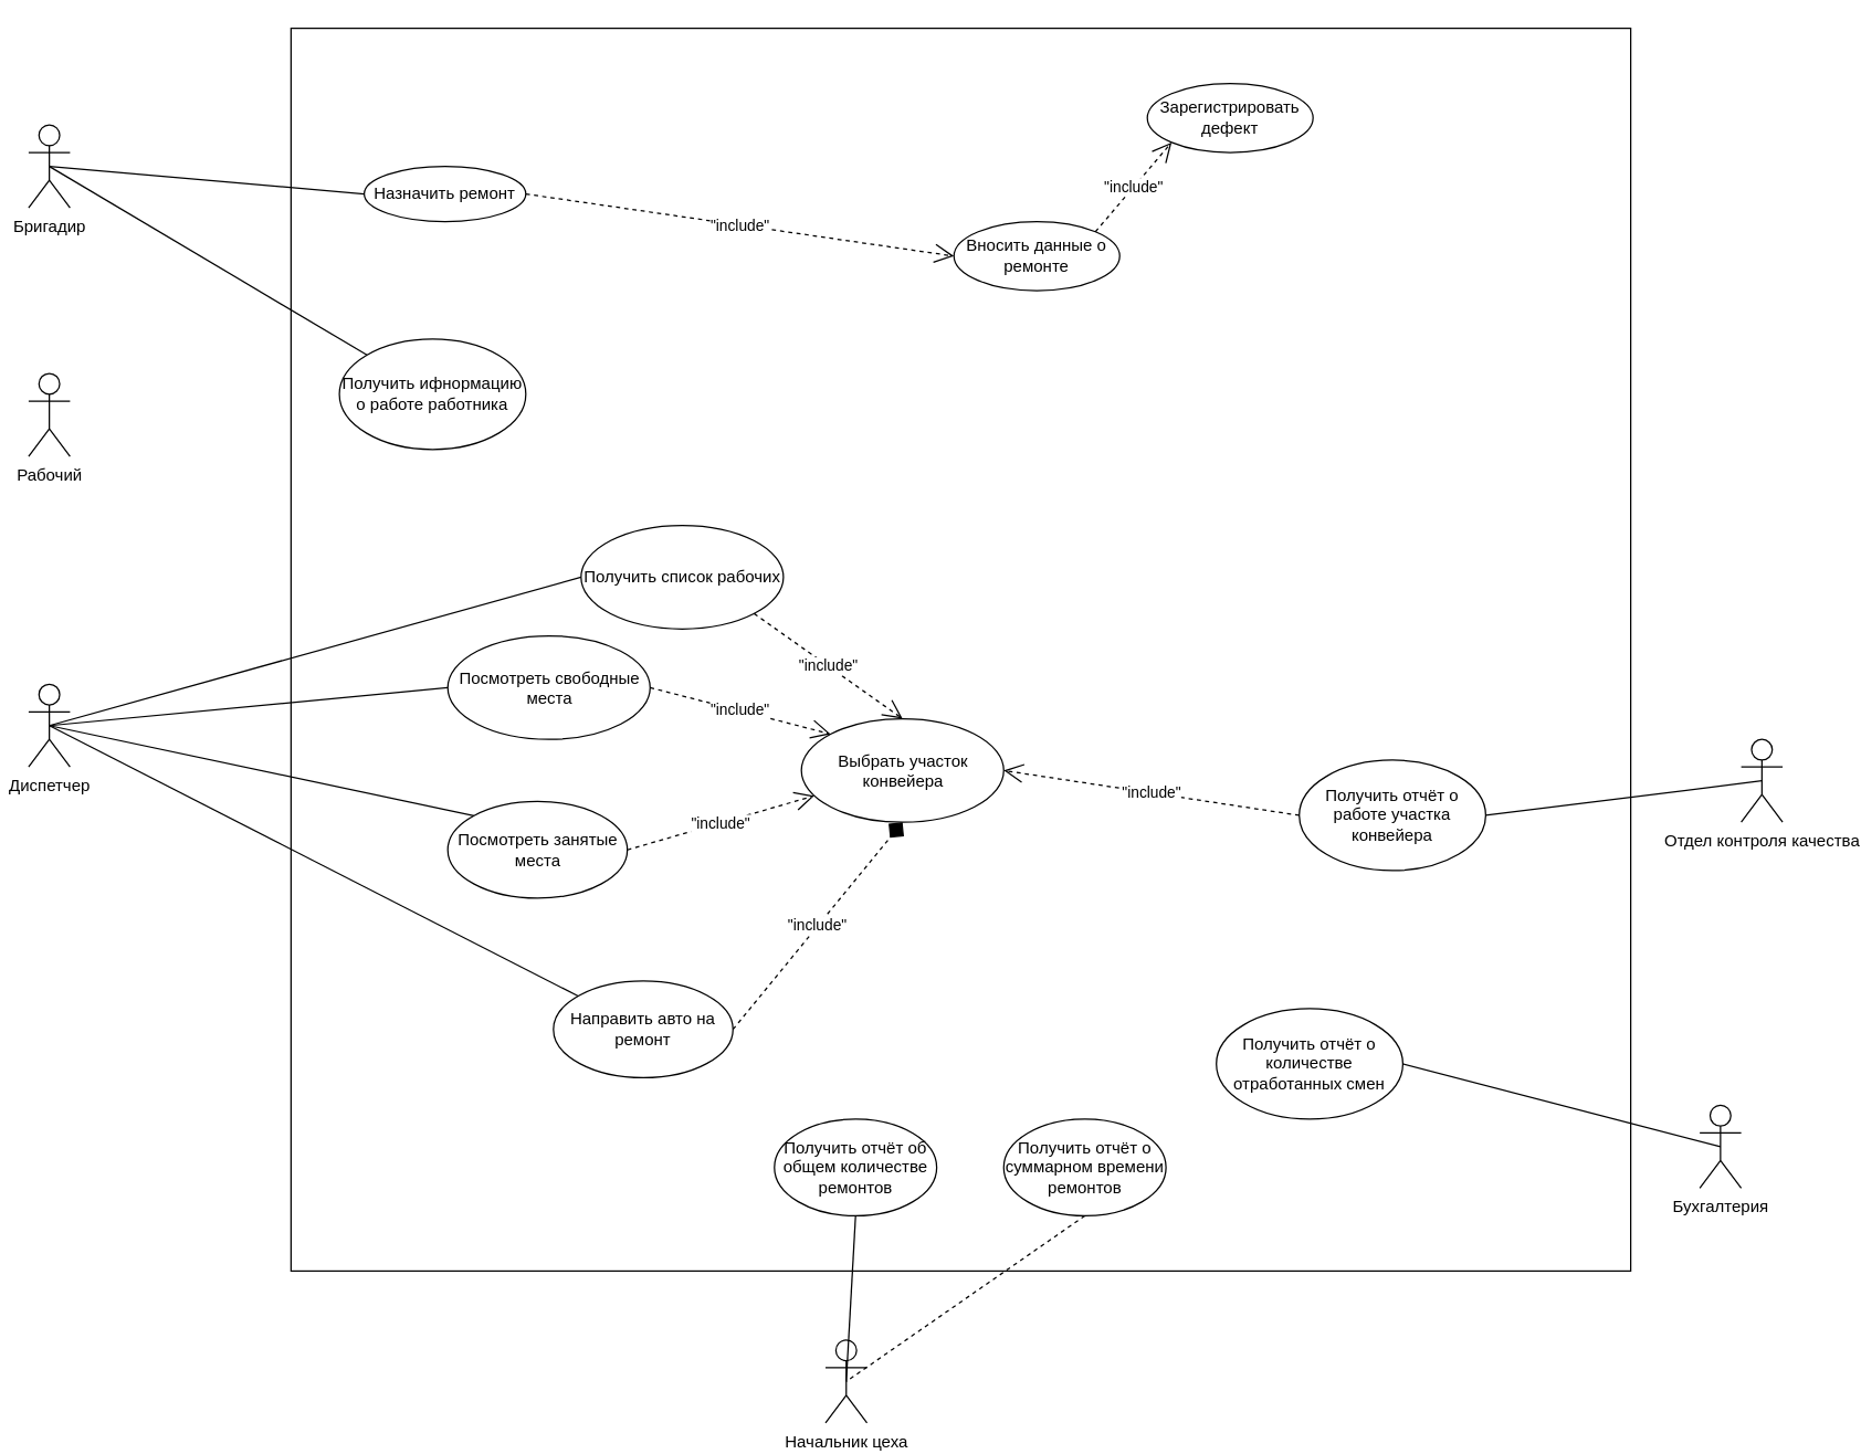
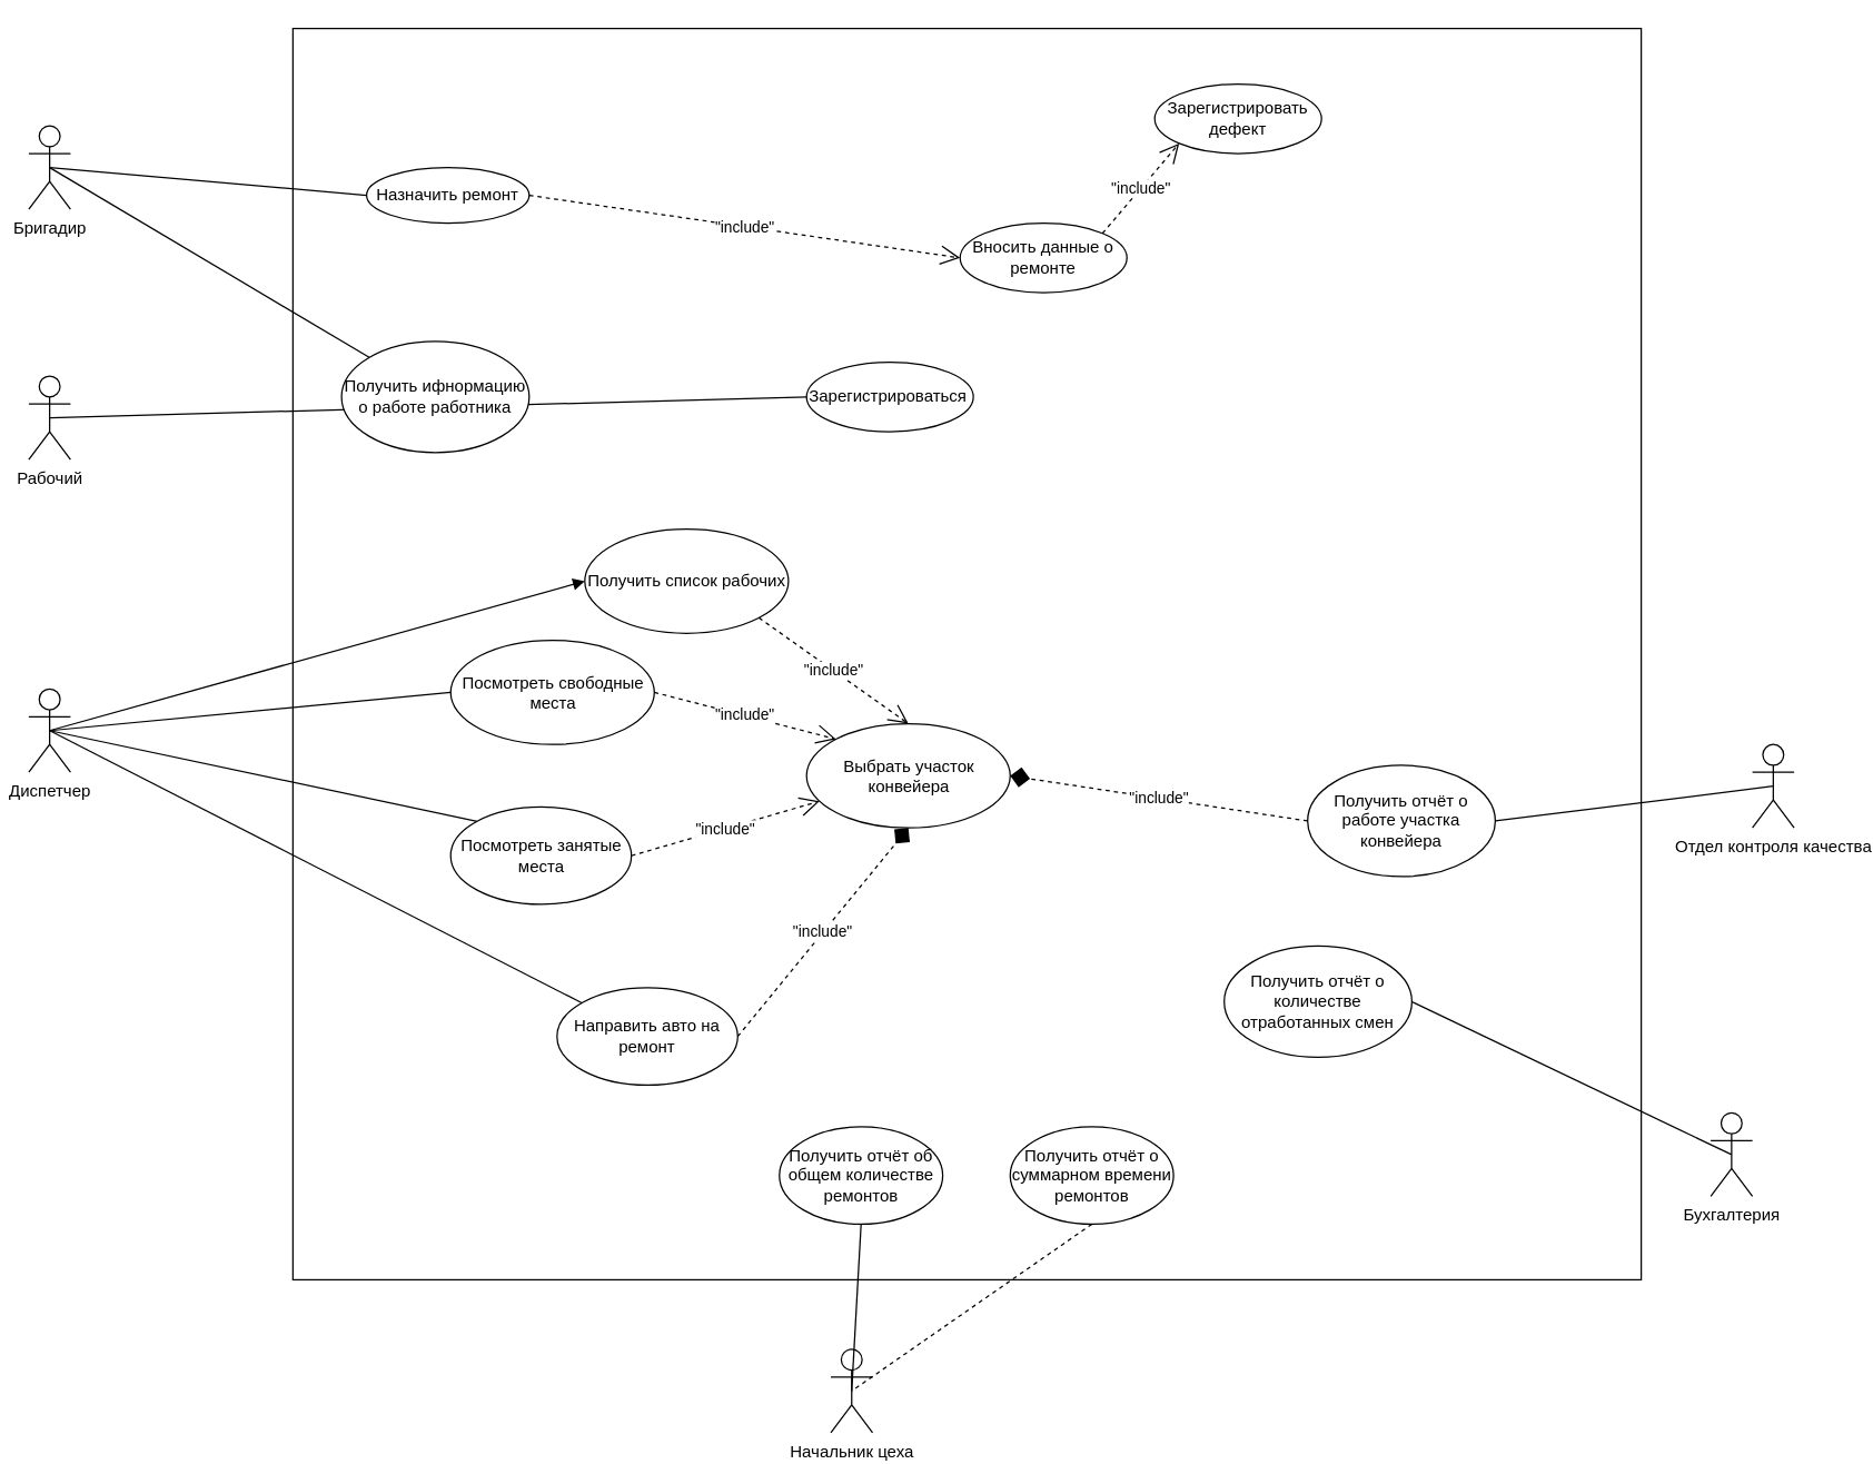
  <mxCell id="0" />
  <mxCell id="1" parent="0" />
  <mxCell id="2" value="" style="rounded=0;whiteSpace=wrap;html=1;" parent="1" vertex="1"><mxGeometry x="210" y="20" width="970" height="900" as="geometry" /></mxCell>
  <mxCell id="3" value="Бригадир" style="shape=umlActor;verticalLabelPosition=bottom;labelBackgroundColor=#ffffff;verticalAlign=top;html=1;" parent="1" vertex="1"><mxGeometry x="20" y="90" width="30" height="60" as="geometry" /></mxCell>
  <mxCell id="4" value="Назначить ремонт" style="ellipse;whiteSpace=wrap;html=1;" parent="1" vertex="1"><mxGeometry x="263" y="120" width="117" height="40" as="geometry" /></mxCell>
  <mxCell id="5" value="" style="endArrow=none;html=1;exitX=0.5;exitY=0.5;exitDx=0;exitDy=0;exitPerimeter=0;entryX=0;entryY=0.5;entryDx=0;entryDy=0;" parent="1" source="3" target="4" edge="1"><mxGeometry width="50" height="50" relative="1" as="geometry"><mxPoint x="240" y="250" as="sourcePoint" /><mxPoint x="290" y="200" as="targetPoint" /></mxGeometry></mxCell>
  <mxCell id="6" value="Рабочий" style="shape=umlActor;verticalLabelPosition=bottom;labelBackgroundColor=#ffffff;verticalAlign=top;html=1;" parent="1" vertex="1"><mxGeometry x="20" y="270" width="30" height="60" as="geometry" /></mxCell>
+ <mxCell id="7" value="Зарегистрироваться&amp;nbsp;" style="ellipse;whiteSpace=wrap;html=1;" parent="1" vertex="1"><mxGeometry x="579.53" y="260" width="120" height="50" as="geometry" /></mxCell>
+ <mxCell id="8" value="" style="endArrow=none;html=1;exitX=0.5;exitY=0.5;exitDx=0;exitDy=0;exitPerimeter=0;entryX=0;entryY=0.5;entryDx=0;entryDy=0;" parent="1" source="6" target="7" edge="1"><mxGeometry width="50" height="50" relative="1" as="geometry"><mxPoint x="120" y="440" as="sourcePoint" /><mxPoint x="170" y="390" as="targetPoint" /></mxGeometry></mxCell>
  <mxCell id="9" value="Диспетчер" style="shape=umlActor;verticalLabelPosition=bottom;labelBackgroundColor=#ffffff;verticalAlign=top;html=1;" parent="1" vertex="1"><mxGeometry x="20" y="495" width="30" height="60" as="geometry" /></mxCell>
  <mxCell id="10" value="" style="endArrow=none;html=1;exitX=0.5;exitY=0.5;exitDx=0;exitDy=0;exitPerimeter=0;entryX=0;entryY=0.5;entryDx=0;entryDy=0;" parent="1" source="9" target="11" edge="1"><mxGeometry width="50" height="50" relative="1" as="geometry"><mxPoint x="110" y="510" as="sourcePoint" /><mxPoint x="150" y="480" as="targetPoint" /></mxGeometry></mxCell>
  <mxCell id="11" value="Посмотреть свободные места" style="ellipse;whiteSpace=wrap;html=1;" parent="1" vertex="1"><mxGeometry x="323.5" y="460" width="146.5" height="75" as="geometry" /></mxCell>
  <mxCell id="12" value="Посмотреть занятые места" style="ellipse;whiteSpace=wrap;html=1;" parent="1" vertex="1"><mxGeometry x="323.5" y="580" width="130" height="70" as="geometry" /></mxCell>
  <mxCell id="13" value="Выбрать участок конвейера" style="ellipse;whiteSpace=wrap;html=1;" parent="1" vertex="1"><mxGeometry x="579.53" y="520" width="146.5" height="75" as="geometry" /></mxCell>
  <mxCell id="14" value="&quot;include&quot;" style="endArrow=open;endSize=12;dashed=1;html=1;exitX=1;exitY=0.5;exitDx=0;exitDy=0;entryX=0;entryY=0;entryDx=0;entryDy=0;" parent="1" source="11" target="13" edge="1"><mxGeometry width="160" relative="1" as="geometry"><mxPoint x="447" y="370" as="sourcePoint" /><mxPoint x="514" y="420" as="targetPoint" /></mxGeometry></mxCell>
  <mxCell id="15" value="&quot;include&quot;" style="endArrow=open;endSize=12;dashed=1;html=1;exitX=1;exitY=0.5;exitDx=0;exitDy=0;" parent="1" source="12" target="13" edge="1"><mxGeometry width="160" relative="1" as="geometry"><mxPoint x="447" y="560" as="sourcePoint" /><mxPoint x="608.196" y="608.616" as="targetPoint" /></mxGeometry></mxCell>
  <mxCell id="16" value="" style="endArrow=none;html=1;exitX=0.5;exitY=0.5;exitDx=0;exitDy=0;exitPerimeter=0;entryX=0;entryY=0;entryDx=0;entryDy=0;" parent="1" source="9" target="12" edge="1"><mxGeometry width="50" height="50" relative="1" as="geometry"><mxPoint x="50" y="450" as="sourcePoint" /><mxPoint x="318.5" y="452.5" as="targetPoint" /></mxGeometry></mxCell>
  <mxCell id="17" value="Получить список рабочих" style="ellipse;whiteSpace=wrap;html=1;" parent="1" vertex="1"><mxGeometry x="420" y="380" width="146.5" height="75" as="geometry" /></mxCell>
- <mxCell id="18" value="" style="endArrow=none;html=1;exitX=0.5;exitY=0.5;exitDx=0;exitDy=0;exitPerimeter=0;entryX=0;entryY=0.5;entryDx=0;entryDy=0;" parent="1" source="9" target="17" edge="1"><mxGeometry width="50" height="50" relative="1" as="geometry"><mxPoint x="70" y="469.41" as="sourcePoint" /><mxPoint x="335.5" y="469.41" as="targetPoint" /></mxGeometry></mxCell>
+ <mxCell id="18" value="" style="endArrow=block;html=1;exitX=0.5;exitY=0.5;exitDx=0;exitDy=0;exitPerimeter=0;entryX=0;entryY=0.5;entryDx=0;entryDy=0;" parent="1" source="9" target="17" edge="1"><mxGeometry width="50" height="50" relative="1" as="geometry"><mxPoint x="70" y="469.41" as="sourcePoint" /><mxPoint x="335.5" y="469.41" as="targetPoint" /></mxGeometry></mxCell>
  <mxCell id="19" value="&quot;include&quot;" style="endArrow=open;endSize=12;dashed=1;html=1;exitX=1;exitY=1;exitDx=0;exitDy=0;entryX=0.5;entryY=0;entryDx=0;entryDy=0;" parent="1" source="17" target="13" edge="1"><mxGeometry width="160" relative="1" as="geometry"><mxPoint x="610" y="439.31" as="sourcePoint" /><mxPoint x="745.227" y="400.002" as="targetPoint" /></mxGeometry></mxCell>
  <mxCell id="20" value="Направить авто на ремонт" style="ellipse;whiteSpace=wrap;html=1;" parent="1" vertex="1"><mxGeometry x="400" y="710" width="130" height="70" as="geometry" /></mxCell>
  <mxCell id="21" value="&quot;include&quot;" style="endArrow=diamond;endSize=12;dashed=1;html=1;exitX=1;exitY=0.5;exitDx=0;exitDy=0;entryX=0.5;entryY=1;entryDx=0;entryDy=0;" parent="1" source="20" target="13" edge="1"><mxGeometry width="160" relative="1" as="geometry"><mxPoint x="480" y="689.31" as="sourcePoint" /><mxPoint x="615.227" y="650.002" as="targetPoint" /></mxGeometry></mxCell>
  <mxCell id="22" value="" style="endArrow=none;html=1;exitX=0.5;exitY=0.5;exitDx=0;exitDy=0;exitPerimeter=0;" parent="1" source="9" target="20" edge="1"><mxGeometry width="50" height="50" relative="1" as="geometry"><mxPoint x="50" y="740" as="sourcePoint" /><mxPoint x="100" y="690" as="targetPoint" /></mxGeometry></mxCell>
  <mxCell id="23" value="Отдел контроля качества" style="shape=umlActor;verticalLabelPosition=bottom;labelBackgroundColor=#ffffff;verticalAlign=top;html=1;" parent="1" vertex="1"><mxGeometry x="1260" y="535" width="30" height="60" as="geometry" /></mxCell>
  <mxCell id="24" value="&quot;include&quot;" style="endArrow=open;endSize=12;dashed=1;html=1;exitX=1;exitY=0.5;exitDx=0;exitDy=0;entryX=0;entryY=0.5;entryDx=0;entryDy=0;" parent="1" source="4" target="25" edge="1"><mxGeometry width="160" relative="1" as="geometry"><mxPoint x="480" y="110" as="sourcePoint" /><mxPoint x="650" y="160" as="targetPoint" /></mxGeometry></mxCell>
  <mxCell id="25" value="Вносить данные о ремонте" style="ellipse;whiteSpace=wrap;html=1;" parent="1" vertex="1"><mxGeometry x="690" y="160" width="120" height="50" as="geometry" /></mxCell>
  <mxCell id="26" value="Зарегистрировать дефект" style="ellipse;whiteSpace=wrap;html=1;" parent="1" vertex="1"><mxGeometry x="830" y="60" width="120" height="50" as="geometry" /></mxCell>
  <mxCell id="27" value="&quot;include&quot;" style="endArrow=open;endSize=12;dashed=1;html=1;exitX=1;exitY=0;exitDx=0;exitDy=0;entryX=0;entryY=1;entryDx=0;entryDy=0;" parent="1" source="25" target="26" edge="1"><mxGeometry width="160" relative="1" as="geometry"><mxPoint x="830" y="149.5" as="sourcePoint" /><mxPoint x="1010" y="149.5" as="targetPoint" /></mxGeometry></mxCell>
  <mxCell id="28" value="Начальник цеха" style="shape=umlActor;verticalLabelPosition=bottom;labelBackgroundColor=#ffffff;verticalAlign=top;html=1;" parent="1" vertex="1"><mxGeometry x="597" y="970" width="30" height="60" as="geometry" /></mxCell>
  <mxCell id="29" value="Получить ифнормацию о работе работника" style="ellipse;whiteSpace=wrap;html=1;" parent="1" vertex="1"><mxGeometry x="245" y="245" width="135" height="80" as="geometry" /></mxCell>
  <mxCell id="30" value="" style="endArrow=none;html=1;exitX=0.5;exitY=0.5;exitDx=0;exitDy=0;exitPerimeter=0;entryX=0;entryY=0;entryDx=0;entryDy=0;" parent="1" source="3" target="29" edge="1"><mxGeometry width="50" height="50" relative="1" as="geometry"><mxPoint x="80" y="190" as="sourcePoint" /><mxPoint x="308" y="210" as="targetPoint" /></mxGeometry></mxCell>
  <mxCell id="31" value="Бухгалтерия" style="shape=umlActor;verticalLabelPosition=bottom;labelBackgroundColor=#ffffff;verticalAlign=top;html=1;" parent="1" vertex="1"><mxGeometry x="1230" y="800" width="30" height="60" as="geometry" /></mxCell>
- <mxCell id="32" value="Получить отчёт о количестве отработанных смен" style="ellipse;whiteSpace=wrap;html=1;" parent="1" vertex="1"><mxGeometry x="880" y="730" width="135" height="80" as="geometry" /></mxCell>
+ <mxCell id="32" value="Получить отчёт о количестве отработанных смен" style="ellipse;whiteSpace=wrap;html=1;" parent="1" vertex="1"><mxGeometry x="880" y="680" width="135" height="80" as="geometry" /></mxCell>
  <mxCell id="33" value="" style="endArrow=none;html=1;exitX=1;exitY=0.5;exitDx=0;exitDy=0;entryX=0.5;entryY=0.5;entryDx=0;entryDy=0;entryPerimeter=0;" parent="1" source="32" target="31" edge="1"><mxGeometry width="50" height="50" relative="1" as="geometry"><mxPoint x="1040" y="853.14" as="sourcePoint" /><mxPoint x="1422.734" y="1049.114" as="targetPoint" /></mxGeometry></mxCell>
  <mxCell id="34" value="Получить отчёт о работе участка конвейера" style="ellipse;whiteSpace=wrap;html=1;" parent="1" vertex="1"><mxGeometry x="940" y="550" width="135" height="80" as="geometry" /></mxCell>
  <mxCell id="35" value="" style="endArrow=none;html=1;exitX=1;exitY=0.5;exitDx=0;exitDy=0;entryX=0.5;entryY=0.5;entryDx=0;entryDy=0;entryPerimeter=0;" parent="1" source="34" target="23" edge="1"><mxGeometry width="50" height="50" relative="1" as="geometry"><mxPoint x="970" y="640" as="sourcePoint" /><mxPoint x="1200" y="700" as="targetPoint" /></mxGeometry></mxCell>
- <mxCell id="36" value="&quot;include&quot;" style="endArrow=open;endSize=12;dashed=1;html=1;exitX=0;exitY=0.5;exitDx=0;exitDy=0;entryX=1;entryY=0.5;entryDx=0;entryDy=0;" parent="1" source="34" target="13" edge="1"><mxGeometry width="160" relative="1" as="geometry"><mxPoint x="687.22" y="730" as="sourcePoint" /><mxPoint x="810" y="580" as="targetPoint" /></mxGeometry></mxCell>
+ <mxCell id="36" value="&quot;include&quot;" style="endArrow=diamond;endSize=12;dashed=1;html=1;exitX=0;exitY=0.5;exitDx=0;exitDy=0;entryX=1;entryY=0.5;entryDx=0;entryDy=0;" parent="1" source="34" target="13" edge="1"><mxGeometry width="160" relative="1" as="geometry"><mxPoint x="687.22" y="730" as="sourcePoint" /><mxPoint x="810" y="580" as="targetPoint" /></mxGeometry></mxCell>
  <mxCell id="37" value="Получить отчёт об общем количестве ремонтов" style="ellipse;whiteSpace=wrap;html=1;" parent="1" vertex="1"><mxGeometry x="560" y="810" width="117.5" height="70" as="geometry" /></mxCell>
  <mxCell id="38" value="" style="endArrow=none;html=1;exitX=0.5;exitY=1;exitDx=0;exitDy=0;entryX=0.5;entryY=0.5;entryDx=0;entryDy=0;entryPerimeter=0;" parent="1" source="37" target="28" edge="1"><mxGeometry width="50" height="50" relative="1" as="geometry"><mxPoint x="1085" y="600" as="sourcePoint" /><mxPoint x="1285" y="575" as="targetPoint" /></mxGeometry></mxCell>
  <mxCell id="39" value="Получить отчёт о суммарном времени ремонтов" style="ellipse;whiteSpace=wrap;html=1;" parent="1" vertex="1"><mxGeometry x="726.03" y="810" width="117.5" height="70" as="geometry" /></mxCell>
  <mxCell id="40" value="" style="endArrow=none;html=1;exitX=0.5;exitY=1;exitDx=0;exitDy=0;entryX=0.5;entryY=0.5;entryDx=0;entryDy=0;entryPerimeter=0;dashed=1;" parent="1" source="39" target="28" edge="1"><mxGeometry width="50" height="50" relative="1" as="geometry"><mxPoint x="1310" y="770" as="sourcePoint" /><mxPoint x="1417.5" y="795" as="targetPoint" /></mxGeometry></mxCell>
